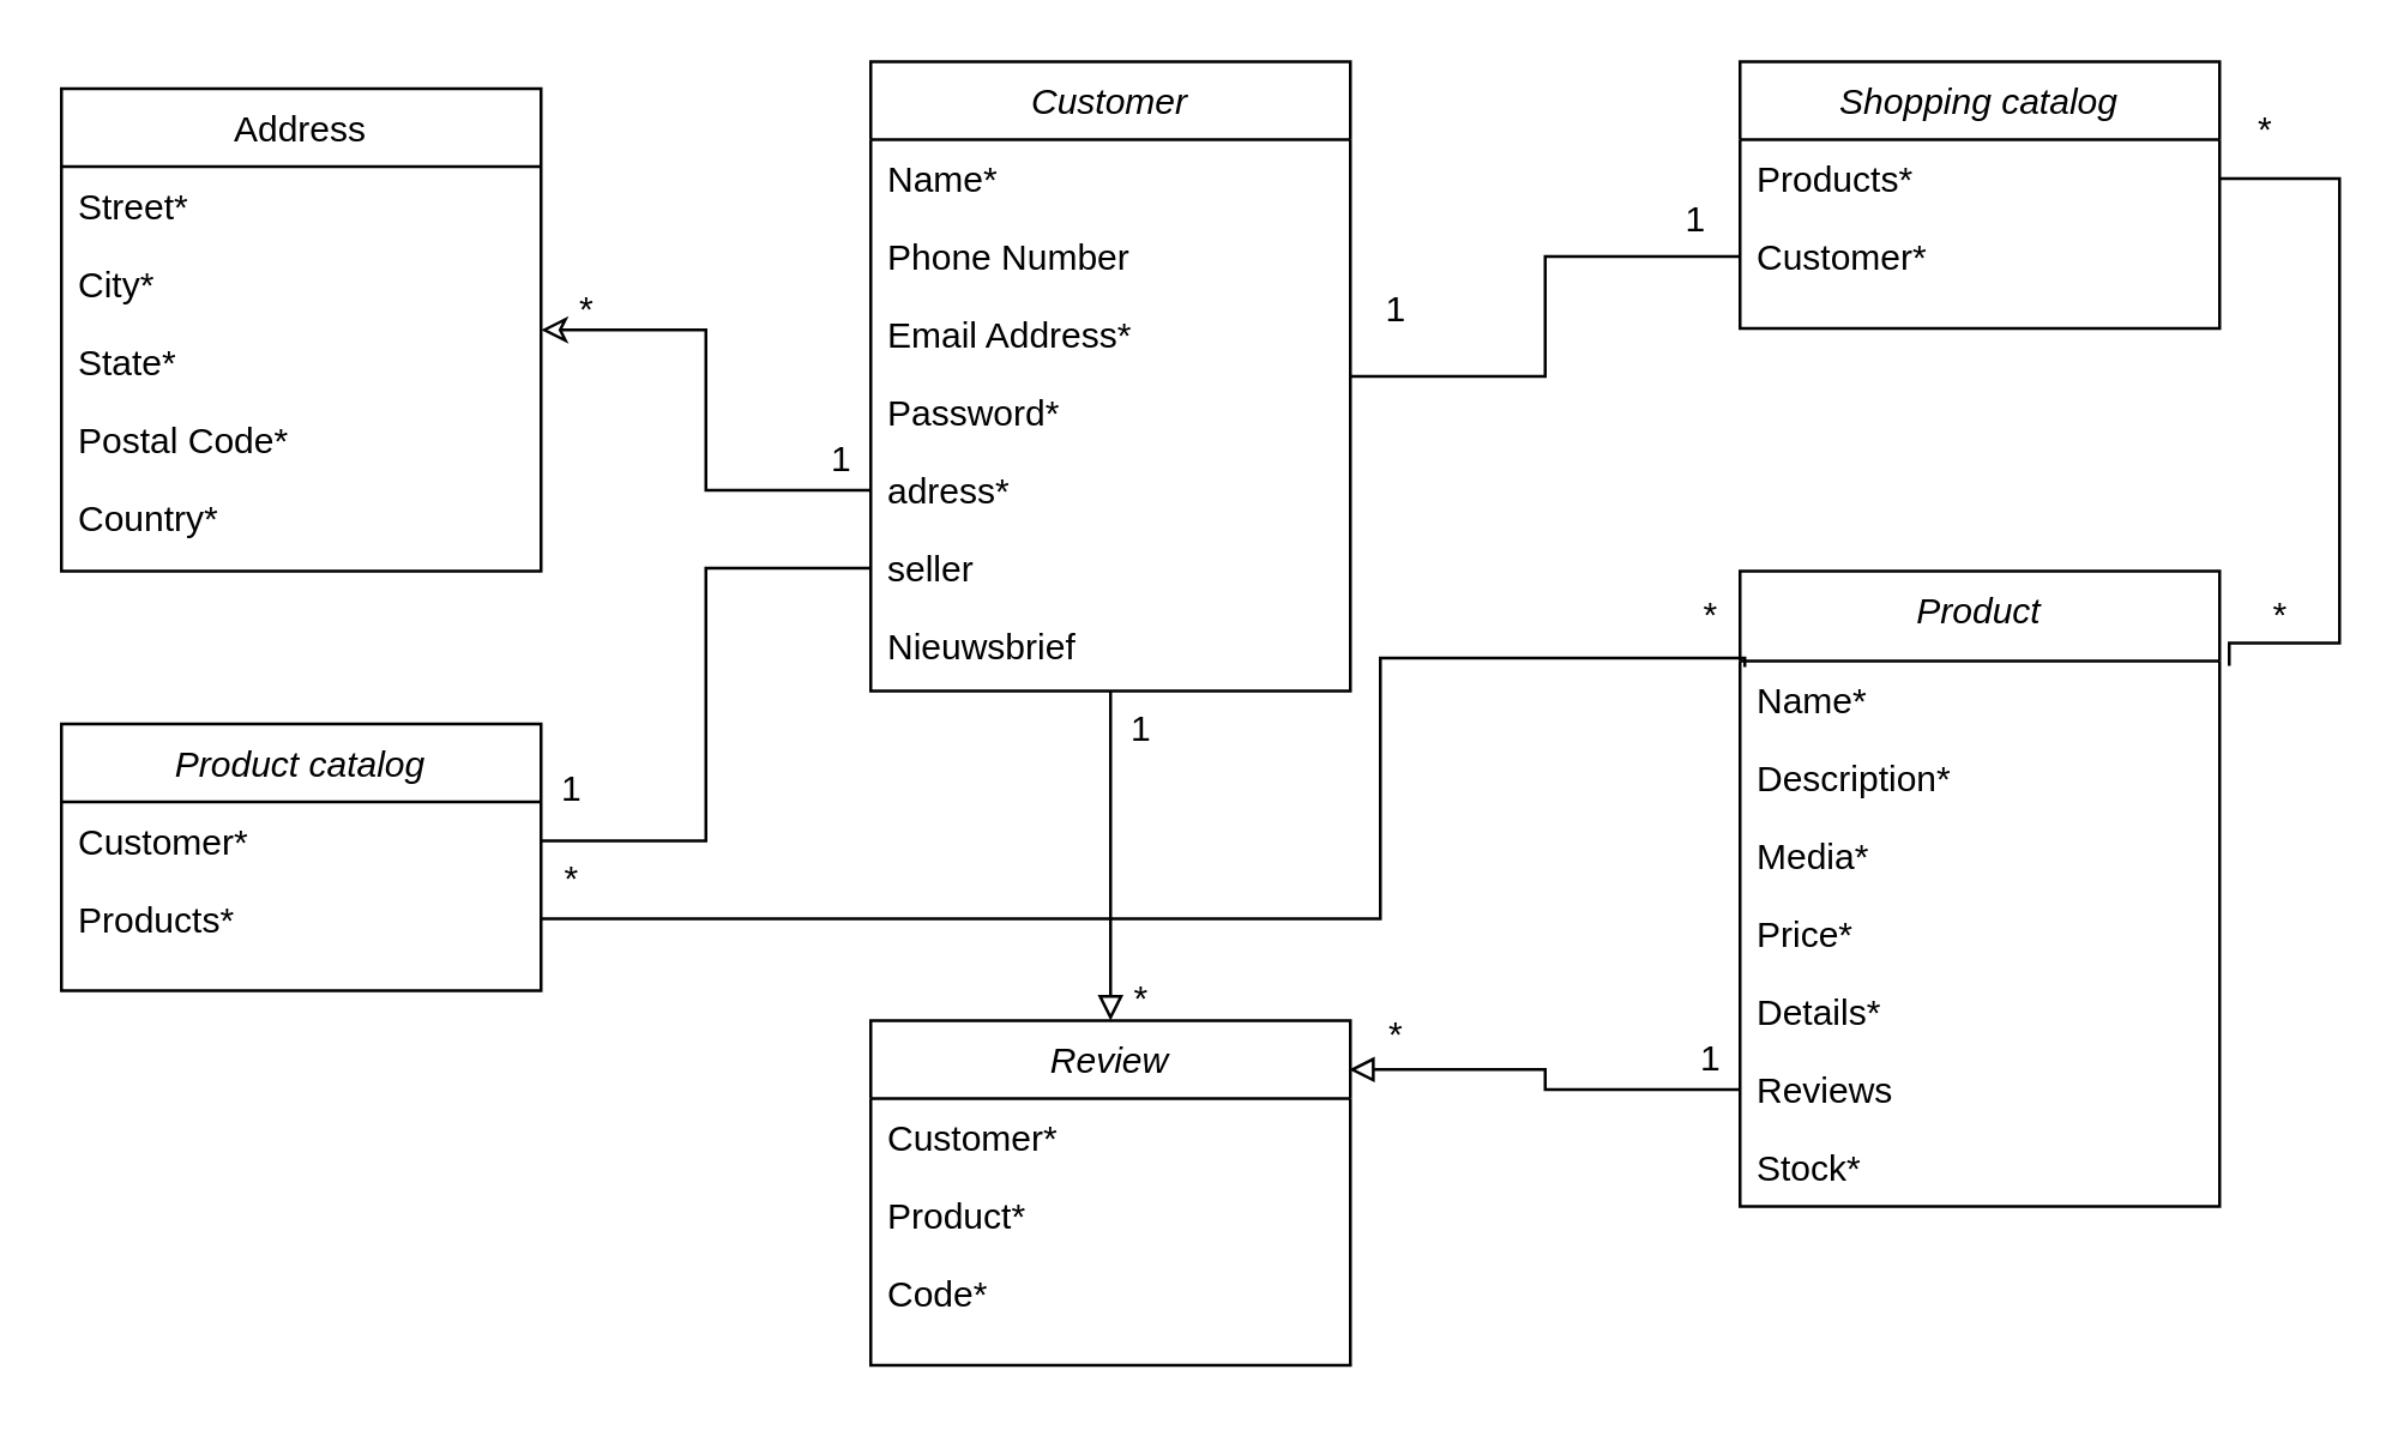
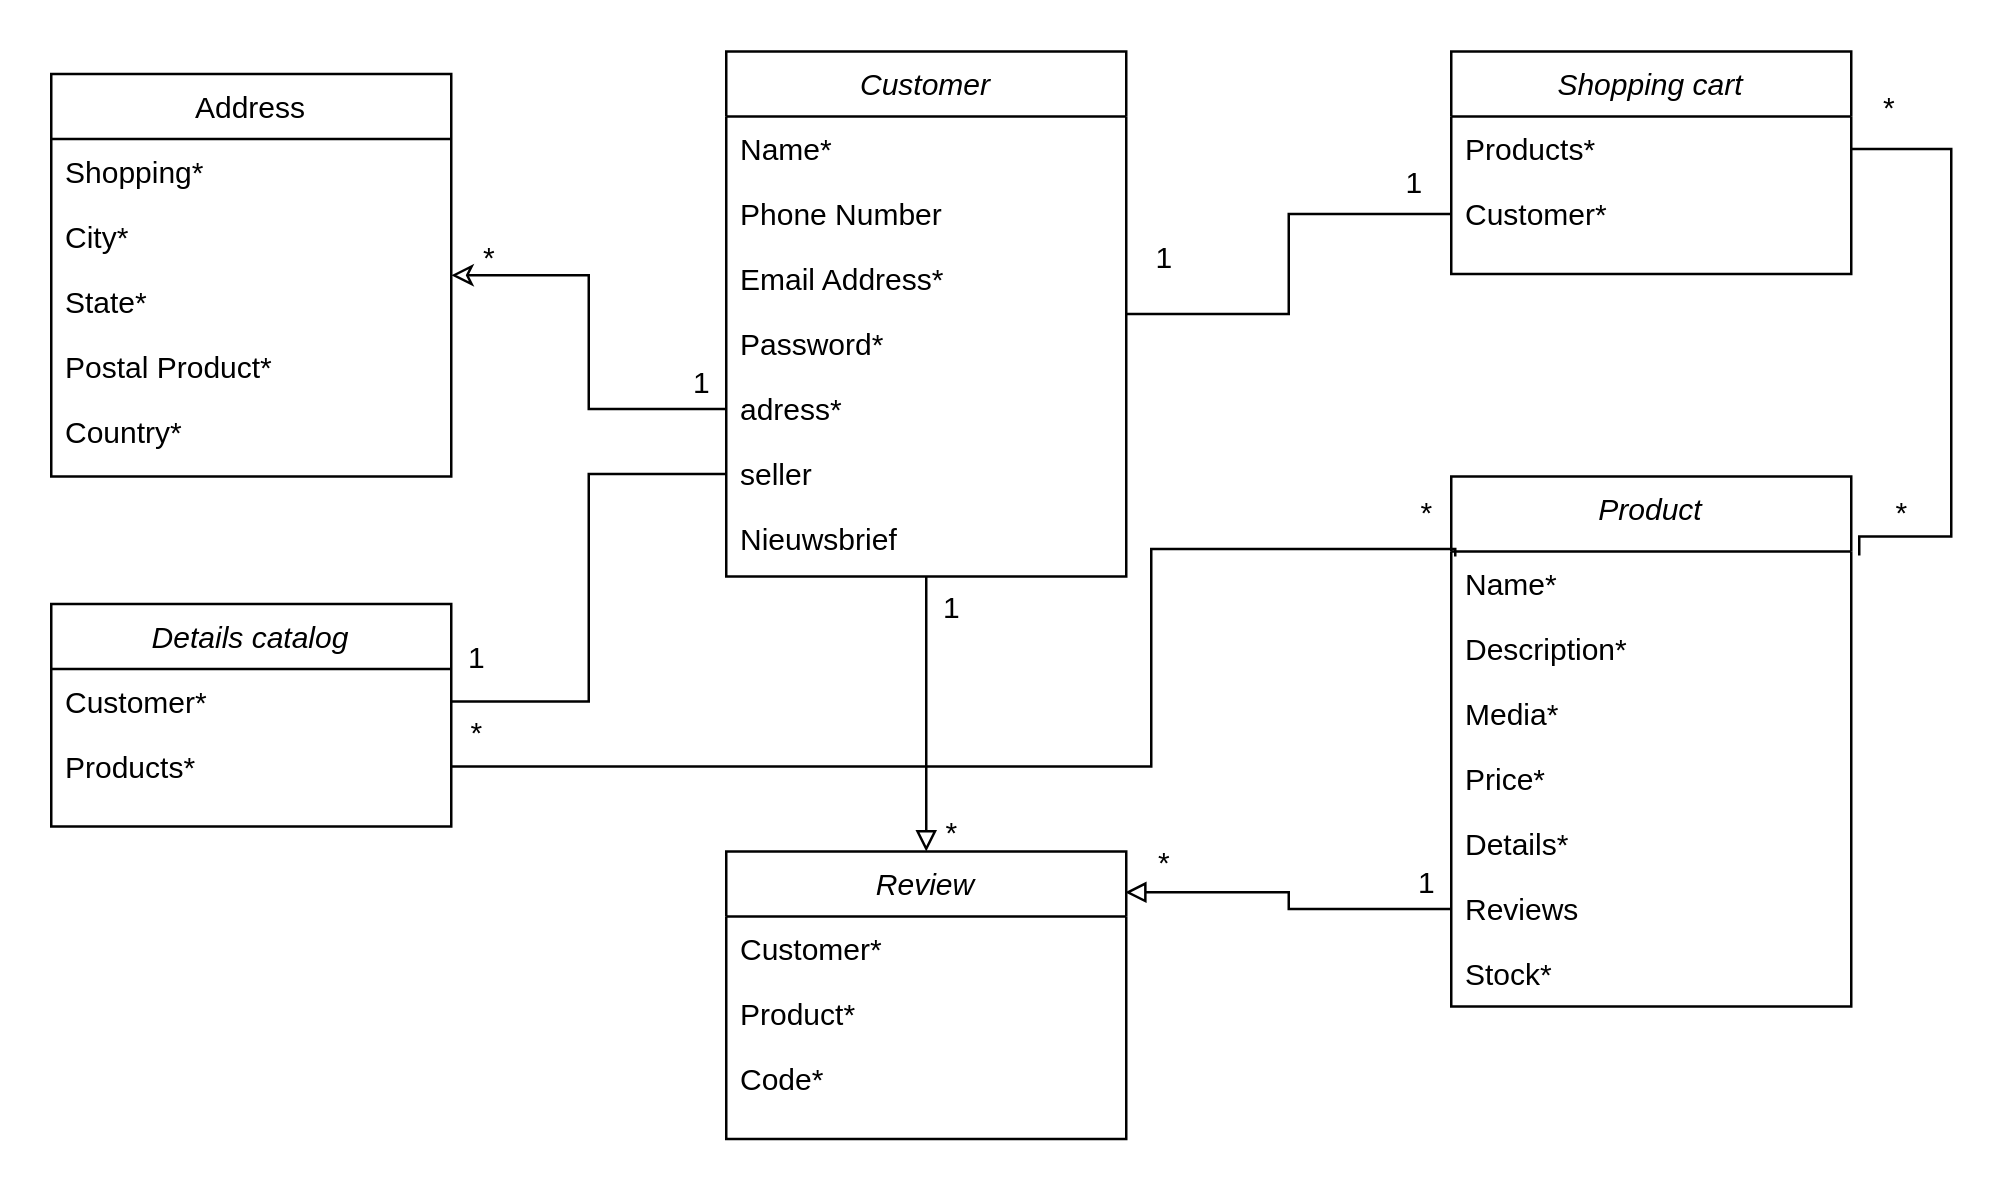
  <mxCell id="0" />
  <mxCell id="1" parent="0" />
  <mxCell id="2" style="edgeStyle=orthogonalEdgeStyle;rounded=0;orthogonalLoop=1;jettySize=auto;html=1;entryX=0;entryY=0.5;entryDx=0;entryDy=0;endArrow=none;endFill=0;" parent="1" source="4" target="14" edge="1"><mxGeometry relative="1" as="geometry" /></mxCell>
  <mxCell id="3" style="edgeStyle=orthogonalEdgeStyle;rounded=0;orthogonalLoop=1;jettySize=auto;html=1;exitX=0.5;exitY=1;exitDx=0;exitDy=0;entryX=0.5;entryY=0;entryDx=0;entryDy=0;endArrow=block;endFill=0;" parent="1" source="4" target="23" edge="1"><mxGeometry relative="1" as="geometry" /></mxCell>
  <mxCell id="4" value="Customer" style="swimlane;fontStyle=2;align=center;verticalAlign=top;childLayout=stackLayout;horizontal=1;startSize=26;horizontalStack=0;resizeParent=1;resizeLast=0;collapsible=1;marginBottom=0;rounded=0;shadow=0;strokeWidth=1;" parent="1" vertex="1"><mxGeometry x="290" y="20" width="160" height="210" as="geometry"><mxRectangle x="230" y="140" width="160" height="26" as="alternateBounds" /></mxGeometry></mxCell>
  <mxCell id="5" value="Name*" style="text;align=left;verticalAlign=top;spacingLeft=4;spacingRight=4;overflow=hidden;rotatable=0;points=[[0,0.5],[1,0.5]];portConstraint=eastwest;" parent="4" vertex="1"><mxGeometry y="26" width="160" height="26" as="geometry" /></mxCell>
  <mxCell id="6" value="Phone Number" style="text;align=left;verticalAlign=top;spacingLeft=4;spacingRight=4;overflow=hidden;rotatable=0;points=[[0,0.5],[1,0.5]];portConstraint=eastwest;rounded=0;shadow=0;html=0;" parent="4" vertex="1"><mxGeometry y="52" width="160" height="26" as="geometry" /></mxCell>
  <mxCell id="7" value="Email Address*" style="text;align=left;verticalAlign=top;spacingLeft=4;spacingRight=4;overflow=hidden;rotatable=0;points=[[0,0.5],[1,0.5]];portConstraint=eastwest;rounded=0;shadow=0;html=0;" parent="4" vertex="1"><mxGeometry y="78" width="160" height="26" as="geometry" /></mxCell>
  <mxCell id="8" value="Password*" style="text;align=left;verticalAlign=top;spacingLeft=4;spacingRight=4;overflow=hidden;rotatable=0;points=[[0,0.5],[1,0.5]];portConstraint=eastwest;rounded=0;shadow=0;html=0;" parent="4" vertex="1"><mxGeometry y="104" width="160" height="26" as="geometry" /></mxCell>
  <mxCell id="9" value="adress*" style="text;align=left;verticalAlign=top;spacingLeft=4;spacingRight=4;overflow=hidden;rotatable=0;points=[[0,0.5],[1,0.5]];portConstraint=eastwest;rounded=0;shadow=0;html=0;" parent="4" vertex="1"><mxGeometry y="130" width="160" height="26" as="geometry" /></mxCell>
  <mxCell id="10" value="seller" style="text;align=left;verticalAlign=top;spacingLeft=4;spacingRight=4;overflow=hidden;rotatable=0;points=[[0,0.5],[1,0.5]];portConstraint=eastwest;rounded=0;shadow=0;html=0;" parent="4" vertex="1"><mxGeometry y="156" width="160" height="26" as="geometry" /></mxCell>
  <mxCell id="11" value="Nieuwsbrief" style="text;align=left;verticalAlign=top;spacingLeft=4;spacingRight=4;overflow=hidden;rotatable=0;points=[[0,0.5],[1,0.5]];portConstraint=eastwest;rounded=0;shadow=0;html=0;" parent="4" vertex="1"><mxGeometry y="182" width="160" height="26" as="geometry" /></mxCell>
- <mxCell id="12" value="Shopping catalog" style="swimlane;fontStyle=2;align=center;verticalAlign=top;childLayout=stackLayout;horizontal=1;startSize=26;horizontalStack=0;resizeParent=1;resizeLast=0;collapsible=1;marginBottom=0;rounded=0;shadow=0;strokeWidth=1;" parent="1" vertex="1"><mxGeometry x="580" y="20" width="160" height="89" as="geometry"><mxRectangle x="230" y="140" width="160" height="26" as="alternateBounds" /></mxGeometry></mxCell>
+ <mxCell id="12" value="Shopping cart" style="swimlane;fontStyle=2;align=center;verticalAlign=top;childLayout=stackLayout;horizontal=1;startSize=26;horizontalStack=0;resizeParent=1;resizeLast=0;collapsible=1;marginBottom=0;rounded=0;shadow=0;strokeWidth=1;" parent="1" vertex="1"><mxGeometry x="580" y="20" width="160" height="89" as="geometry"><mxRectangle x="230" y="140" width="160" height="26" as="alternateBounds" /></mxGeometry></mxCell>
  <mxCell id="13" value="Products*" style="text;align=left;verticalAlign=top;spacingLeft=4;spacingRight=4;overflow=hidden;rotatable=0;points=[[0,0.5],[1,0.5]];portConstraint=eastwest;" parent="12" vertex="1"><mxGeometry y="26" width="160" height="26" as="geometry" /></mxCell>
  <mxCell id="14" value="Customer*" style="text;align=left;verticalAlign=top;spacingLeft=4;spacingRight=4;overflow=hidden;rotatable=0;points=[[0,0.5],[1,0.5]];portConstraint=eastwest;rounded=0;shadow=0;html=0;" parent="12" vertex="1"><mxGeometry y="52" width="160" height="26" as="geometry" /></mxCell>
  <mxCell id="15" value="Product" style="swimlane;fontStyle=2;align=center;verticalAlign=top;childLayout=stackLayout;horizontal=1;startSize=30;horizontalStack=0;resizeParent=1;resizeLast=0;collapsible=1;marginBottom=0;rounded=0;shadow=0;strokeWidth=1;" parent="1" vertex="1"><mxGeometry x="580" y="190" width="160" height="212" as="geometry"><mxRectangle x="230" y="140" width="160" height="26" as="alternateBounds" /></mxGeometry></mxCell>
  <mxCell id="16" value="Name*" style="text;align=left;verticalAlign=top;spacingLeft=4;spacingRight=4;overflow=hidden;rotatable=0;points=[[0,0.5],[1,0.5]];portConstraint=eastwest;" parent="15" vertex="1"><mxGeometry y="30" width="160" height="26" as="geometry" /></mxCell>
  <mxCell id="17" value="Description*" style="text;align=left;verticalAlign=top;spacingLeft=4;spacingRight=4;overflow=hidden;rotatable=0;points=[[0,0.5],[1,0.5]];portConstraint=eastwest;rounded=0;shadow=0;html=0;" parent="15" vertex="1"><mxGeometry y="56" width="160" height="26" as="geometry" /></mxCell>
  <mxCell id="18" value="Media*" style="text;align=left;verticalAlign=top;spacingLeft=4;spacingRight=4;overflow=hidden;rotatable=0;points=[[0,0.5],[1,0.5]];portConstraint=eastwest;rounded=0;shadow=0;html=0;" parent="15" vertex="1"><mxGeometry y="82" width="160" height="26" as="geometry" /></mxCell>
  <mxCell id="19" value="Price*" style="text;align=left;verticalAlign=top;spacingLeft=4;spacingRight=4;overflow=hidden;rotatable=0;points=[[0,0.5],[1,0.5]];portConstraint=eastwest;rounded=0;shadow=0;html=0;" parent="15" vertex="1"><mxGeometry y="108" width="160" height="26" as="geometry" /></mxCell>
  <mxCell id="20" value="Details*" style="text;align=left;verticalAlign=top;spacingLeft=4;spacingRight=4;overflow=hidden;rotatable=0;points=[[0,0.5],[1,0.5]];portConstraint=eastwest;rounded=0;shadow=0;html=0;" parent="15" vertex="1"><mxGeometry y="134" width="160" height="26" as="geometry" /></mxCell>
  <mxCell id="21" value="Reviews" style="text;align=left;verticalAlign=top;spacingLeft=4;spacingRight=4;overflow=hidden;rotatable=0;points=[[0,0.5],[1,0.5]];portConstraint=eastwest;rounded=0;shadow=0;html=0;" parent="15" vertex="1"><mxGeometry y="160" width="160" height="26" as="geometry" /></mxCell>
  <mxCell id="22" value="Stock*" style="text;align=left;verticalAlign=top;spacingLeft=4;spacingRight=4;overflow=hidden;rotatable=0;points=[[0,0.5],[1,0.5]];portConstraint=eastwest;rounded=0;shadow=0;html=0;" parent="15" vertex="1"><mxGeometry y="186" width="160" height="26" as="geometry" /></mxCell>
  <mxCell id="23" value="Review" style="swimlane;fontStyle=2;align=center;verticalAlign=top;childLayout=stackLayout;horizontal=1;startSize=26;horizontalStack=0;resizeParent=1;resizeLast=0;collapsible=1;marginBottom=0;rounded=0;shadow=0;strokeWidth=1;" parent="1" vertex="1"><mxGeometry x="290" y="340" width="160" height="115" as="geometry"><mxRectangle x="230" y="140" width="160" height="26" as="alternateBounds" /></mxGeometry></mxCell>
  <mxCell id="24" value="Customer*" style="text;align=left;verticalAlign=top;spacingLeft=4;spacingRight=4;overflow=hidden;rotatable=0;points=[[0,0.5],[1,0.5]];portConstraint=eastwest;" parent="23" vertex="1"><mxGeometry y="26" width="160" height="26" as="geometry" /></mxCell>
  <mxCell id="25" value="Product*" style="text;align=left;verticalAlign=top;spacingLeft=4;spacingRight=4;overflow=hidden;rotatable=0;points=[[0,0.5],[1,0.5]];portConstraint=eastwest;rounded=0;shadow=0;html=0;" parent="23" vertex="1"><mxGeometry y="52" width="160" height="26" as="geometry" /></mxCell>
  <mxCell id="26" value="Code*" style="text;align=left;verticalAlign=top;spacingLeft=4;spacingRight=4;overflow=hidden;rotatable=0;points=[[0,0.5],[1,0.5]];portConstraint=eastwest;rounded=0;shadow=0;html=0;" parent="23" vertex="1"><mxGeometry y="78" width="160" height="22" as="geometry" /></mxCell>
  <mxCell id="27" value="Address" style="swimlane;fontStyle=0;align=center;verticalAlign=top;childLayout=stackLayout;horizontal=1;startSize=26;horizontalStack=0;resizeParent=1;resizeLast=0;collapsible=1;marginBottom=0;rounded=0;shadow=0;strokeWidth=1;" parent="1" vertex="1"><mxGeometry x="20" y="29" width="160" height="161" as="geometry"><mxRectangle x="550" y="140" width="160" height="26" as="alternateBounds" /></mxGeometry></mxCell>
- <mxCell id="28" value="Street*" style="text;align=left;verticalAlign=top;spacingLeft=4;spacingRight=4;overflow=hidden;rotatable=0;points=[[0,0.5],[1,0.5]];portConstraint=eastwest;" parent="27" vertex="1"><mxGeometry y="26" width="160" height="26" as="geometry" /></mxCell>
+ <mxCell id="28" value="Shopping*" style="text;align=left;verticalAlign=top;spacingLeft=4;spacingRight=4;overflow=hidden;rotatable=0;points=[[0,0.5],[1,0.5]];portConstraint=eastwest;" parent="27" vertex="1"><mxGeometry y="26" width="160" height="26" as="geometry" /></mxCell>
  <mxCell id="29" value="City*" style="text;align=left;verticalAlign=top;spacingLeft=4;spacingRight=4;overflow=hidden;rotatable=0;points=[[0,0.5],[1,0.5]];portConstraint=eastwest;rounded=0;shadow=0;html=0;" parent="27" vertex="1"><mxGeometry y="52" width="160" height="26" as="geometry" /></mxCell>
  <mxCell id="30" value="State*" style="text;align=left;verticalAlign=top;spacingLeft=4;spacingRight=4;overflow=hidden;rotatable=0;points=[[0,0.5],[1,0.5]];portConstraint=eastwest;rounded=0;shadow=0;html=0;" parent="27" vertex="1"><mxGeometry y="78" width="160" height="26" as="geometry" /></mxCell>
- <mxCell id="31" value="Postal Code*" style="text;align=left;verticalAlign=top;spacingLeft=4;spacingRight=4;overflow=hidden;rotatable=0;points=[[0,0.5],[1,0.5]];portConstraint=eastwest;rounded=0;shadow=0;html=0;" parent="27" vertex="1"><mxGeometry y="104" width="160" height="26" as="geometry" /></mxCell>
+ <mxCell id="31" value="Postal Product*" style="text;align=left;verticalAlign=top;spacingLeft=4;spacingRight=4;overflow=hidden;rotatable=0;points=[[0,0.5],[1,0.5]];portConstraint=eastwest;rounded=0;shadow=0;html=0;" parent="27" vertex="1"><mxGeometry y="104" width="160" height="26" as="geometry" /></mxCell>
  <mxCell id="32" value="Country*" style="text;align=left;verticalAlign=top;spacingLeft=4;spacingRight=4;overflow=hidden;rotatable=0;points=[[0,0.5],[1,0.5]];portConstraint=eastwest;rounded=0;shadow=0;html=0;" parent="27" vertex="1"><mxGeometry y="130" width="160" height="26" as="geometry" /></mxCell>
  <mxCell id="33" style="edgeStyle=orthogonalEdgeStyle;rounded=0;orthogonalLoop=1;jettySize=auto;html=1;exitX=0;exitY=0.5;exitDx=0;exitDy=0;endArrow=classic;endFill=0;" parent="1" source="9" target="27" edge="1"><mxGeometry relative="1" as="geometry" /></mxCell>
  <mxCell id="34" value="*" style="text;html=1;align=center;verticalAlign=middle;resizable=0;points=[];autosize=1;strokeColor=none;fillColor=none;" parent="1" vertex="1"><mxGeometry x="180" y="88" width="30" height="30" as="geometry" /></mxCell>
  <mxCell id="35" value="1" style="text;html=1;align=center;verticalAlign=middle;resizable=0;points=[];autosize=1;strokeColor=none;fillColor=none;" parent="1" vertex="1"><mxGeometry x="450" y="88" width="30" height="30" as="geometry" /></mxCell>
  <mxCell id="36" value="1" style="text;html=1;align=center;verticalAlign=middle;resizable=0;points=[];autosize=1;strokeColor=none;fillColor=none;" parent="1" vertex="1"><mxGeometry x="550" y="58" width="30" height="30" as="geometry" /></mxCell>
  <mxCell id="37" style="edgeStyle=orthogonalEdgeStyle;rounded=0;orthogonalLoop=1;jettySize=auto;html=1;exitX=1;exitY=0.5;exitDx=0;exitDy=0;entryX=1.02;entryY=0.149;entryDx=0;entryDy=0;entryPerimeter=0;endArrow=none;endFill=0;" parent="1" source="13" target="15" edge="1"><mxGeometry relative="1" as="geometry"><Array as="points"><mxPoint x="780" y="59" /><mxPoint x="780" y="214" /></Array></mxGeometry></mxCell>
  <mxCell id="38" value="*" style="text;html=1;align=center;verticalAlign=middle;resizable=0;points=[];autosize=1;strokeColor=none;fillColor=none;" parent="1" vertex="1"><mxGeometry x="740" y="28" width="30" height="30" as="geometry" /></mxCell>
  <mxCell id="39" value="*" style="text;html=1;align=center;verticalAlign=middle;resizable=0;points=[];autosize=1;strokeColor=none;fillColor=none;" parent="1" vertex="1"><mxGeometry x="745" y="190" width="30" height="30" as="geometry" /></mxCell>
  <mxCell id="40" style="edgeStyle=orthogonalEdgeStyle;rounded=0;orthogonalLoop=1;jettySize=auto;html=1;exitX=0;exitY=0.5;exitDx=0;exitDy=0;entryX=0.997;entryY=0.142;entryDx=0;entryDy=0;entryPerimeter=0;endArrow=block;endFill=0;" parent="1" source="21" target="23" edge="1"><mxGeometry relative="1" as="geometry" /></mxCell>
  <mxCell id="41" value="*" style="text;html=1;align=center;verticalAlign=middle;resizable=0;points=[];autosize=1;strokeColor=none;fillColor=none;" parent="1" vertex="1"><mxGeometry x="450" y="330" width="30" height="30" as="geometry" /></mxCell>
  <mxCell id="42" value="1" style="text;html=1;align=center;verticalAlign=middle;resizable=0;points=[];autosize=1;strokeColor=none;fillColor=none;" parent="1" vertex="1"><mxGeometry x="555" y="338" width="30" height="30" as="geometry" /></mxCell>
- <mxCell id="43" value="Product catalog" style="swimlane;fontStyle=2;align=center;verticalAlign=top;childLayout=stackLayout;horizontal=1;startSize=26;horizontalStack=0;resizeParent=1;resizeLast=0;collapsible=1;marginBottom=0;rounded=0;shadow=0;strokeWidth=1;" parent="1" vertex="1"><mxGeometry x="20" y="241" width="160" height="89" as="geometry"><mxRectangle x="230" y="140" width="160" height="26" as="alternateBounds" /></mxGeometry></mxCell>
+ <mxCell id="43" value="Details catalog" style="swimlane;fontStyle=2;align=center;verticalAlign=top;childLayout=stackLayout;horizontal=1;startSize=26;horizontalStack=0;resizeParent=1;resizeLast=0;collapsible=1;marginBottom=0;rounded=0;shadow=0;strokeWidth=1;" parent="1" vertex="1"><mxGeometry x="20" y="241" width="160" height="89" as="geometry"><mxRectangle x="230" y="140" width="160" height="26" as="alternateBounds" /></mxGeometry></mxCell>
  <mxCell id="44" value="Customer*" style="text;align=left;verticalAlign=top;spacingLeft=4;spacingRight=4;overflow=hidden;rotatable=0;points=[[0,0.5],[1,0.5]];portConstraint=eastwest;rounded=0;shadow=0;html=0;" parent="43" vertex="1"><mxGeometry y="26" width="160" height="26" as="geometry" /></mxCell>
  <mxCell id="45" value="Products*" style="text;align=left;verticalAlign=top;spacingLeft=4;spacingRight=4;overflow=hidden;rotatable=0;points=[[0,0.5],[1,0.5]];portConstraint=eastwest;" parent="43" vertex="1"><mxGeometry y="52" width="160" height="26" as="geometry" /></mxCell>
  <mxCell id="46" style="edgeStyle=orthogonalEdgeStyle;rounded=0;orthogonalLoop=1;jettySize=auto;html=1;exitX=1;exitY=0.5;exitDx=0;exitDy=0;entryX=0;entryY=0.5;entryDx=0;entryDy=0;endArrow=none;endFill=0;" parent="1" source="44" target="10" edge="1"><mxGeometry relative="1" as="geometry" /></mxCell>
  <mxCell id="47" style="edgeStyle=orthogonalEdgeStyle;rounded=0;orthogonalLoop=1;jettySize=auto;html=1;exitX=1;exitY=0.5;exitDx=0;exitDy=0;entryX=0.01;entryY=0.151;entryDx=0;entryDy=0;entryPerimeter=0;endArrow=none;endFill=0;" parent="1" source="45" target="15" edge="1"><mxGeometry relative="1" as="geometry"><Array as="points"><mxPoint x="460" y="306" /><mxPoint x="460" y="219" /></Array></mxGeometry></mxCell>
  <mxCell id="48" value="1" style="text;html=1;align=center;verticalAlign=middle;resizable=0;points=[];autosize=1;strokeColor=none;fillColor=none;" parent="1" vertex="1"><mxGeometry x="175" y="248" width="30" height="30" as="geometry" /></mxCell>
  <mxCell id="49" value="1" style="text;html=1;align=center;verticalAlign=middle;resizable=0;points=[];autosize=1;strokeColor=none;fillColor=none;" parent="1" vertex="1"><mxGeometry x="265" y="138" width="30" height="30" as="geometry" /></mxCell>
  <mxCell id="50" value="*" style="text;html=1;align=center;verticalAlign=middle;resizable=0;points=[];autosize=1;strokeColor=none;fillColor=none;" parent="1" vertex="1"><mxGeometry x="175" y="278" width="30" height="30" as="geometry" /></mxCell>
  <mxCell id="51" value="*" style="text;html=1;align=center;verticalAlign=middle;resizable=0;points=[];autosize=1;strokeColor=none;fillColor=none;" parent="1" vertex="1"><mxGeometry x="555" y="190" width="30" height="30" as="geometry" /></mxCell>
  <mxCell id="52" value="1" style="text;html=1;align=center;verticalAlign=middle;resizable=0;points=[];autosize=1;strokeColor=none;fillColor=none;" parent="1" vertex="1"><mxGeometry x="365" y="228" width="30" height="30" as="geometry" /></mxCell>
  <mxCell id="53" value="*" style="text;html=1;align=center;verticalAlign=middle;resizable=0;points=[];autosize=1;strokeColor=none;fillColor=none;" parent="1" vertex="1"><mxGeometry x="365" y="318" width="30" height="30" as="geometry" /></mxCell>
